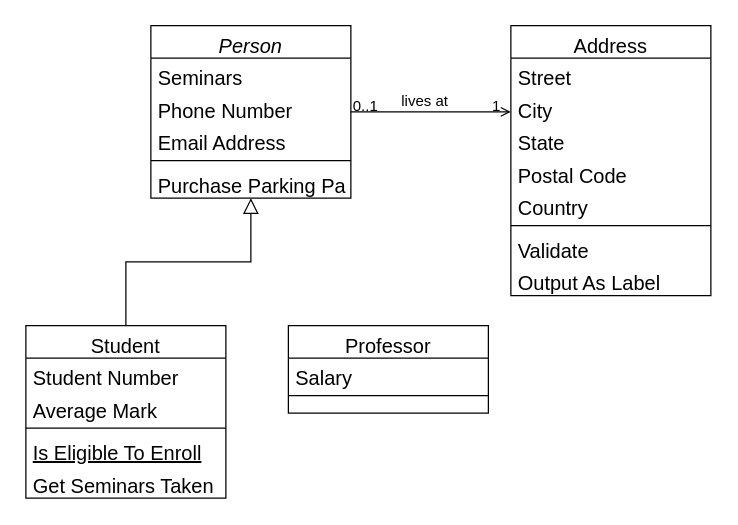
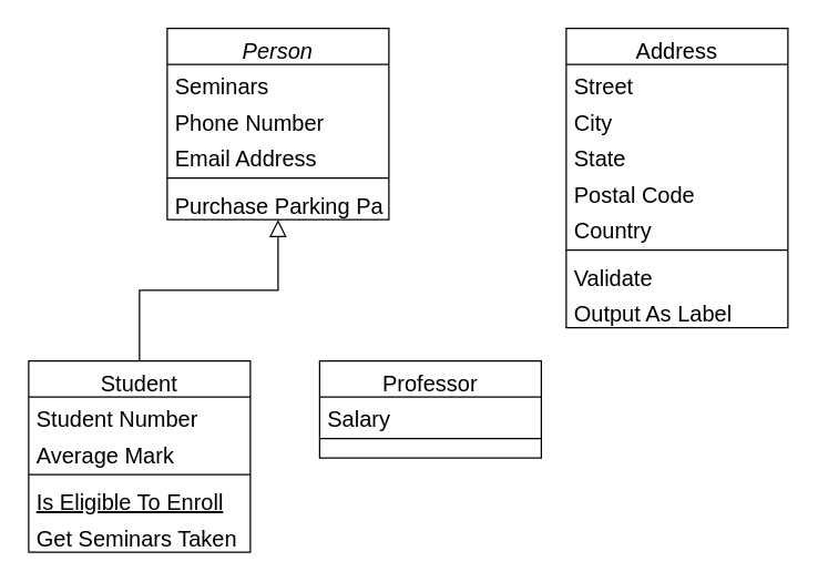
  <mxCell id="0" />
  <mxCell id="1" parent="0" />
  <mxCell id="2" value="Person" style="swimlane;fontStyle=2;align=center;verticalAlign=top;childLayout=stackLayout;horizontal=1;startSize=26;horizontalStack=0;resizeParent=1;resizeLast=0;collapsible=1;marginBottom=0;rounded=0;shadow=0;strokeWidth=1;fontSize=16;" vertex="1" parent="1"><mxGeometry x="120" y="20" width="160" height="138" as="geometry"><mxRectangle x="230" y="140" width="160" height="26" as="alternateBounds" /></mxGeometry></mxCell>
  <mxCell id="3" value="Seminars" style="text;align=left;verticalAlign=top;spacingLeft=4;spacingRight=4;overflow=hidden;rotatable=0;points=[[0,0.5],[1,0.5]];portConstraint=eastwest;fontSize=16;" vertex="1" parent="2"><mxGeometry y="26" width="160" height="26" as="geometry" /></mxCell>
  <mxCell id="4" value="Phone Number" style="text;align=left;verticalAlign=top;spacingLeft=4;spacingRight=4;overflow=hidden;rotatable=0;points=[[0,0.5],[1,0.5]];portConstraint=eastwest;rounded=0;shadow=0;html=0;fontSize=16;" vertex="1" parent="2"><mxGeometry y="52" width="160" height="26" as="geometry" /></mxCell>
  <mxCell id="5" value="Email Address" style="text;align=left;verticalAlign=top;spacingLeft=4;spacingRight=4;overflow=hidden;rotatable=0;points=[[0,0.5],[1,0.5]];portConstraint=eastwest;rounded=0;shadow=0;html=0;fontSize=16;" vertex="1" parent="2"><mxGeometry y="78" width="160" height="26" as="geometry" /></mxCell>
  <mxCell id="6" value="" style="line;html=1;strokeWidth=1;align=left;verticalAlign=middle;spacingTop=-1;spacingLeft=3;spacingRight=3;rotatable=0;labelPosition=right;points=[];portConstraint=eastwest;fontSize=16;" vertex="1" parent="2"><mxGeometry y="104" width="160" height="8" as="geometry" /></mxCell>
  <mxCell id="7" value="Purchase Parking Pass" style="text;align=left;verticalAlign=top;spacingLeft=4;spacingRight=4;overflow=hidden;rotatable=0;points=[[0,0.5],[1,0.5]];portConstraint=eastwest;fontSize=16;" vertex="1" parent="2"><mxGeometry y="112" width="160" height="26" as="geometry" /></mxCell>
  <mxCell id="8" value="Student" style="swimlane;fontStyle=0;align=center;verticalAlign=top;childLayout=stackLayout;horizontal=1;startSize=26;horizontalStack=0;resizeParent=1;resizeLast=0;collapsible=1;marginBottom=0;rounded=0;shadow=0;strokeWidth=1;fontSize=16;" vertex="1" parent="1"><mxGeometry x="20" y="260" width="160" height="138" as="geometry"><mxRectangle x="130" y="380" width="160" height="26" as="alternateBounds" /></mxGeometry></mxCell>
  <mxCell id="9" value="Student Number" style="text;align=left;verticalAlign=top;spacingLeft=4;spacingRight=4;overflow=hidden;rotatable=0;points=[[0,0.5],[1,0.5]];portConstraint=eastwest;fontSize=16;" vertex="1" parent="8"><mxGeometry y="26" width="160" height="26" as="geometry" /></mxCell>
  <mxCell id="10" value="Average Mark" style="text;align=left;verticalAlign=top;spacingLeft=4;spacingRight=4;overflow=hidden;rotatable=0;points=[[0,0.5],[1,0.5]];portConstraint=eastwest;rounded=0;shadow=0;html=0;fontSize=16;" vertex="1" parent="8"><mxGeometry y="52" width="160" height="26" as="geometry" /></mxCell>
  <mxCell id="11" value="" style="line;html=1;strokeWidth=1;align=left;verticalAlign=middle;spacingTop=-1;spacingLeft=3;spacingRight=3;rotatable=0;labelPosition=right;points=[];portConstraint=eastwest;fontSize=16;" vertex="1" parent="8"><mxGeometry y="78" width="160" height="8" as="geometry" /></mxCell>
  <mxCell id="12" value="Is Eligible To Enroll" style="text;align=left;verticalAlign=top;spacingLeft=4;spacingRight=4;overflow=hidden;rotatable=0;points=[[0,0.5],[1,0.5]];portConstraint=eastwest;fontStyle=4;fontSize=16;" vertex="1" parent="8"><mxGeometry y="86" width="160" height="26" as="geometry" /></mxCell>
  <mxCell id="13" value="Get Seminars Taken" style="text;align=left;verticalAlign=top;spacingLeft=4;spacingRight=4;overflow=hidden;rotatable=0;points=[[0,0.5],[1,0.5]];portConstraint=eastwest;fontSize=16;" vertex="1" parent="8"><mxGeometry y="112" width="160" height="26" as="geometry" /></mxCell>
  <mxCell id="14" value="" style="endArrow=block;endSize=10;endFill=0;shadow=0;strokeWidth=1;rounded=0;edgeStyle=elbowEdgeStyle;elbow=vertical;fontSize=12;" edge="1" parent="1" source="8" target="2"><mxGeometry width="160" relative="1" as="geometry"><mxPoint x="100" y="103" as="sourcePoint" /><mxPoint x="100" y="103" as="targetPoint" /></mxGeometry></mxCell>
  <mxCell id="15" value="Professor" style="swimlane;fontStyle=0;align=center;verticalAlign=top;childLayout=stackLayout;horizontal=1;startSize=26;horizontalStack=0;resizeParent=1;resizeLast=0;collapsible=1;marginBottom=0;rounded=0;shadow=0;strokeWidth=1;fontSize=16;" vertex="1" parent="1"><mxGeometry x="230" y="260" width="160" height="70" as="geometry"><mxRectangle x="340" y="380" width="170" height="26" as="alternateBounds" /></mxGeometry></mxCell>
  <mxCell id="16" value="Salary" style="text;align=left;verticalAlign=top;spacingLeft=4;spacingRight=4;overflow=hidden;rotatable=0;points=[[0,0.5],[1,0.5]];portConstraint=eastwest;fontSize=16;" vertex="1" parent="15"><mxGeometry y="26" width="160" height="26" as="geometry" /></mxCell>
  <mxCell id="17" value="" style="line;html=1;strokeWidth=1;align=left;verticalAlign=middle;spacingTop=-1;spacingLeft=3;spacingRight=3;rotatable=0;labelPosition=right;points=[];portConstraint=eastwest;fontSize=16;" vertex="1" parent="15"><mxGeometry y="52" width="160" height="8" as="geometry" /></mxCell>
  <mxCell id="18" value="Address" style="swimlane;fontStyle=0;align=center;verticalAlign=top;childLayout=stackLayout;horizontal=1;startSize=26;horizontalStack=0;resizeParent=1;resizeLast=0;collapsible=1;marginBottom=0;rounded=0;shadow=0;strokeWidth=1;fontSize=16;" vertex="1" parent="1"><mxGeometry x="408" y="20" width="160" height="216" as="geometry"><mxRectangle x="550" y="140" width="160" height="26" as="alternateBounds" /></mxGeometry></mxCell>
  <mxCell id="19" value="Street" style="text;align=left;verticalAlign=top;spacingLeft=4;spacingRight=4;overflow=hidden;rotatable=0;points=[[0,0.5],[1,0.5]];portConstraint=eastwest;fontSize=16;" vertex="1" parent="18"><mxGeometry y="26" width="160" height="26" as="geometry" /></mxCell>
  <mxCell id="20" value="City" style="text;align=left;verticalAlign=top;spacingLeft=4;spacingRight=4;overflow=hidden;rotatable=0;points=[[0,0.5],[1,0.5]];portConstraint=eastwest;rounded=0;shadow=0;html=0;fontSize=16;" vertex="1" parent="18"><mxGeometry y="52" width="160" height="26" as="geometry" /></mxCell>
  <mxCell id="21" value="State" style="text;align=left;verticalAlign=top;spacingLeft=4;spacingRight=4;overflow=hidden;rotatable=0;points=[[0,0.5],[1,0.5]];portConstraint=eastwest;rounded=0;shadow=0;html=0;fontSize=16;" vertex="1" parent="18"><mxGeometry y="78" width="160" height="26" as="geometry" /></mxCell>
  <mxCell id="22" value="Postal Code" style="text;align=left;verticalAlign=top;spacingLeft=4;spacingRight=4;overflow=hidden;rotatable=0;points=[[0,0.5],[1,0.5]];portConstraint=eastwest;rounded=0;shadow=0;html=0;fontSize=16;" vertex="1" parent="18"><mxGeometry y="104" width="160" height="26" as="geometry" /></mxCell>
  <mxCell id="23" value="Country" style="text;align=left;verticalAlign=top;spacingLeft=4;spacingRight=4;overflow=hidden;rotatable=0;points=[[0,0.5],[1,0.5]];portConstraint=eastwest;rounded=0;shadow=0;html=0;fontSize=16;" vertex="1" parent="18"><mxGeometry y="130" width="160" height="26" as="geometry" /></mxCell>
  <mxCell id="24" value="" style="line;html=1;strokeWidth=1;align=left;verticalAlign=middle;spacingTop=-1;spacingLeft=3;spacingRight=3;rotatable=0;labelPosition=right;points=[];portConstraint=eastwest;fontSize=16;" vertex="1" parent="18"><mxGeometry y="156" width="160" height="8" as="geometry" /></mxCell>
  <mxCell id="25" value="Validate" style="text;align=left;verticalAlign=top;spacingLeft=4;spacingRight=4;overflow=hidden;rotatable=0;points=[[0,0.5],[1,0.5]];portConstraint=eastwest;fontSize=16;" vertex="1" parent="18"><mxGeometry y="164" width="160" height="26" as="geometry" /></mxCell>
  <mxCell id="26" value="Output As Label" style="text;align=left;verticalAlign=top;spacingLeft=4;spacingRight=4;overflow=hidden;rotatable=0;points=[[0,0.5],[1,0.5]];portConstraint=eastwest;fontSize=16;" vertex="1" parent="18"><mxGeometry y="190" width="160" height="26" as="geometry" /></mxCell>
- <mxCell id="27" value="" style="endArrow=open;shadow=0;strokeWidth=1;rounded=0;endFill=1;edgeStyle=elbowEdgeStyle;elbow=vertical;fontSize=12;" edge="1" parent="1" source="2" target="18"><mxGeometry x="0.5" y="41" relative="1" as="geometry"><mxPoint x="280" y="92" as="sourcePoint" /><mxPoint x="440" y="92" as="targetPoint" /><mxPoint x="-40" y="32" as="offset" /></mxGeometry></mxCell>
- <mxCell id="28" value="0..1" style="resizable=0;align=left;verticalAlign=bottom;labelBackgroundColor=none;fontSize=12;" connectable="0" vertex="1" parent="27"><mxGeometry x="-1" relative="1" as="geometry"><mxPoint y="4" as="offset" /></mxGeometry></mxCell>
- <mxCell id="29" value="1" style="resizable=0;align=right;verticalAlign=bottom;labelBackgroundColor=none;fontSize=12;" connectable="0" vertex="1" parent="27"><mxGeometry x="1" relative="1" as="geometry"><mxPoint x="-7" y="4" as="offset" /></mxGeometry></mxCell>
- <mxCell id="30" value="lives at" style="text;html=1;resizable=0;points=[];;align=center;verticalAlign=middle;labelBackgroundColor=none;rounded=0;shadow=0;strokeWidth=1;fontSize=12;" vertex="1" connectable="0" parent="27"><mxGeometry x="0.5" y="49" relative="1" as="geometry"><mxPoint x="-38" y="40" as="offset" /></mxGeometry></mxCell>
